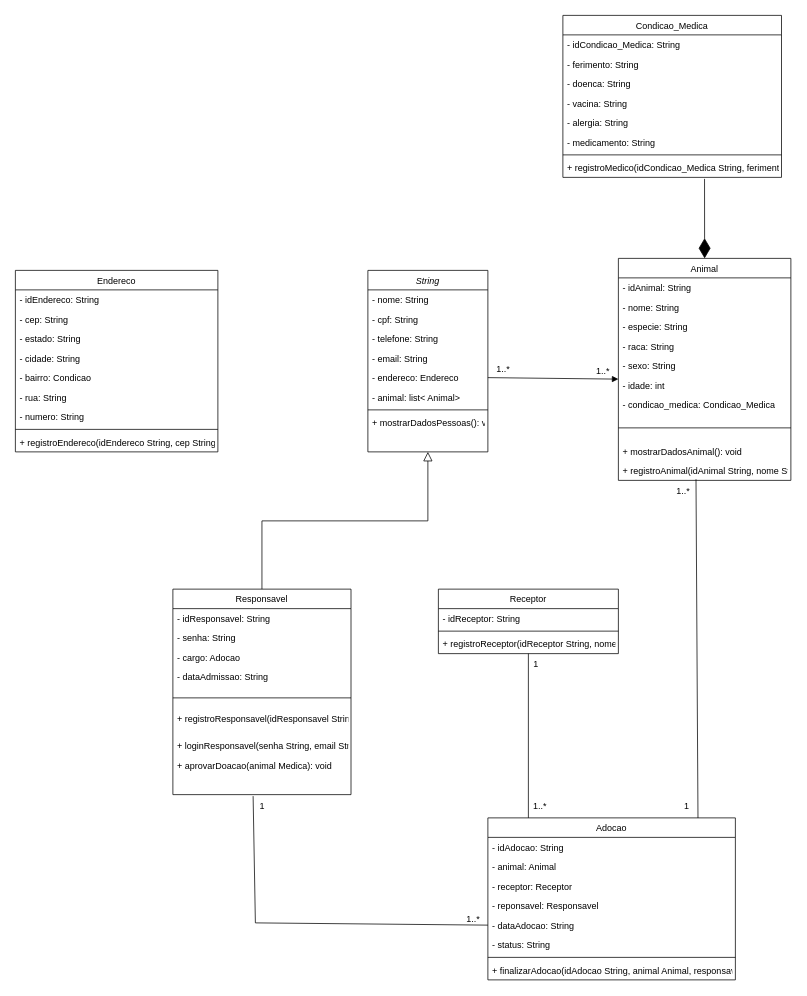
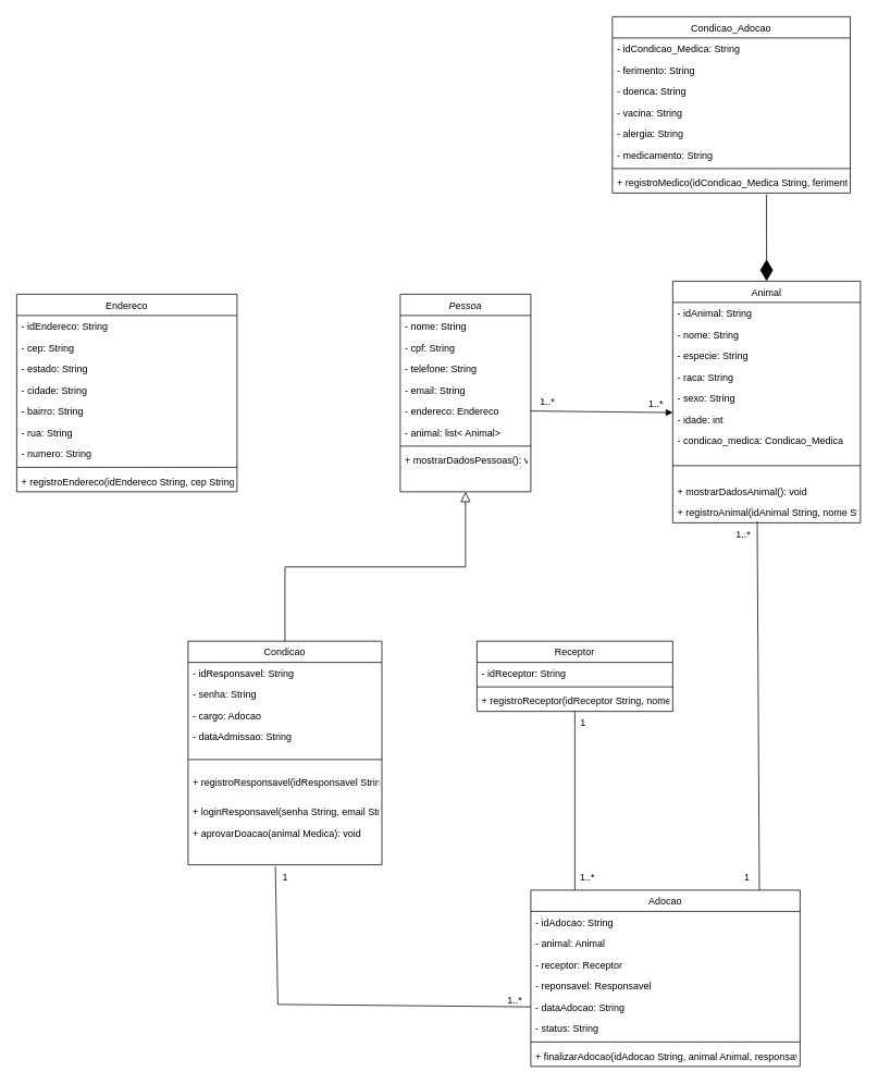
  <mxCell id="0" />
  <mxCell id="1" parent="0" />
- <mxCell id="2" value="String" style="swimlane;fontStyle=2;align=center;verticalAlign=top;childLayout=stackLayout;horizontal=1;startSize=26;horizontalStack=0;resizeParent=1;resizeLast=0;collapsible=1;marginBottom=0;rounded=0;shadow=0;strokeWidth=1;" vertex="1" parent="1"><mxGeometry x="490" y="360" width="160" height="242" as="geometry"><mxRectangle x="220" y="120" width="160" height="26" as="alternateBounds" /></mxGeometry></mxCell>
+ <mxCell id="2" value="Pessoa" style="swimlane;fontStyle=2;align=center;verticalAlign=top;childLayout=stackLayout;horizontal=1;startSize=26;horizontalStack=0;resizeParent=1;resizeLast=0;collapsible=1;marginBottom=0;rounded=0;shadow=0;strokeWidth=1;" vertex="1" parent="1"><mxGeometry x="490" y="360" width="160" height="242" as="geometry"><mxRectangle x="220" y="120" width="160" height="26" as="alternateBounds" /></mxGeometry></mxCell>
  <mxCell id="3" value="- nome: String" style="text;align=left;verticalAlign=top;spacingLeft=4;spacingRight=4;overflow=hidden;rotatable=0;points=[[0,0.5],[1,0.5]];portConstraint=eastwest;" vertex="1" parent="2"><mxGeometry y="26" width="160" height="26" as="geometry" /></mxCell>
  <mxCell id="4" value="- cpf: String" style="text;align=left;verticalAlign=top;spacingLeft=4;spacingRight=4;overflow=hidden;rotatable=0;points=[[0,0.5],[1,0.5]];portConstraint=eastwest;rounded=0;shadow=0;html=0;" vertex="1" parent="2"><mxGeometry y="52" width="160" height="26" as="geometry" /></mxCell>
  <mxCell id="5" value="- telefone: String" style="text;align=left;verticalAlign=top;spacingLeft=4;spacingRight=4;overflow=hidden;rotatable=0;points=[[0,0.5],[1,0.5]];portConstraint=eastwest;rounded=0;shadow=0;html=0;" vertex="1" parent="2"><mxGeometry y="78" width="160" height="26" as="geometry" /></mxCell>
  <mxCell id="6" value="- email: String" style="text;align=left;verticalAlign=top;spacingLeft=4;spacingRight=4;overflow=hidden;rotatable=0;points=[[0,0.5],[1,0.5]];portConstraint=eastwest;rounded=0;shadow=0;html=0;" vertex="1" parent="2"><mxGeometry y="104" width="160" height="26" as="geometry" /></mxCell>
  <mxCell id="7" value="- endereco: Endereco" style="text;align=left;verticalAlign=top;spacingLeft=4;spacingRight=4;overflow=hidden;rotatable=0;points=[[0,0.5],[1,0.5]];portConstraint=eastwest;rounded=0;shadow=0;html=0;" vertex="1" parent="2"><mxGeometry y="130" width="160" height="26" as="geometry" /></mxCell>
  <mxCell id="8" value="- animal: list&lt; Animal&gt;" style="text;align=left;verticalAlign=top;spacingLeft=4;spacingRight=4;overflow=hidden;rotatable=0;points=[[0,0.5],[1,0.5]];portConstraint=eastwest;rounded=0;shadow=0;html=0;" vertex="1" parent="2"><mxGeometry y="156" width="160" height="26" as="geometry" /></mxCell>
  <mxCell id="9" value="" style="line;html=1;strokeWidth=1;align=left;verticalAlign=middle;spacingTop=-1;spacingLeft=3;spacingRight=3;rotatable=0;labelPosition=right;points=[];portConstraint=eastwest;" vertex="1" parent="2"><mxGeometry y="182" width="160" height="8" as="geometry" /></mxCell>
  <mxCell id="10" value="+ mostrarDadosPessoas(): void" style="text;align=left;verticalAlign=top;spacingLeft=4;spacingRight=4;overflow=hidden;rotatable=0;points=[[0,0.5],[1,0.5]];portConstraint=eastwest;" vertex="1" parent="2"><mxGeometry y="190" width="160" height="26" as="geometry" /></mxCell>
- <mxCell id="11" value="Responsavel" style="swimlane;fontStyle=0;align=center;verticalAlign=top;childLayout=stackLayout;horizontal=1;startSize=26;horizontalStack=0;resizeParent=1;resizeLast=0;collapsible=1;marginBottom=0;rounded=0;shadow=0;strokeWidth=1;" vertex="1" parent="1"><mxGeometry x="230" y="785" width="237.5" height="274" as="geometry"><mxRectangle x="130" y="380" width="160" height="26" as="alternateBounds" /></mxGeometry></mxCell>
+ <mxCell id="11" value="Condicao" style="swimlane;fontStyle=0;align=center;verticalAlign=top;childLayout=stackLayout;horizontal=1;startSize=26;horizontalStack=0;resizeParent=1;resizeLast=0;collapsible=1;marginBottom=0;rounded=0;shadow=0;strokeWidth=1;" vertex="1" parent="1"><mxGeometry x="230" y="785" width="237.5" height="274" as="geometry"><mxRectangle x="130" y="380" width="160" height="26" as="alternateBounds" /></mxGeometry></mxCell>
  <mxCell id="12" value="- idResponsavel: String" style="text;align=left;verticalAlign=top;spacingLeft=4;spacingRight=4;overflow=hidden;rotatable=0;points=[[0,0.5],[1,0.5]];portConstraint=eastwest;" vertex="1" parent="11"><mxGeometry y="26" width="237.5" height="26" as="geometry" /></mxCell>
  <mxCell id="13" value="- senha: String" style="text;align=left;verticalAlign=top;spacingLeft=4;spacingRight=4;overflow=hidden;rotatable=0;points=[[0,0.5],[1,0.5]];portConstraint=eastwest;" vertex="1" parent="11"><mxGeometry y="52" width="237.5" height="26" as="geometry" /></mxCell>
  <mxCell id="14" value="- cargo: Adocao" style="text;align=left;verticalAlign=top;spacingLeft=4;spacingRight=4;overflow=hidden;rotatable=0;points=[[0,0.5],[1,0.5]];portConstraint=eastwest;" vertex="1" parent="11"><mxGeometry y="78" width="237.5" height="26" as="geometry" /></mxCell>
  <mxCell id="15" value="- dataAdmissao: String" style="text;align=left;verticalAlign=top;spacingLeft=4;spacingRight=4;overflow=hidden;rotatable=0;points=[[0,0.5],[1,0.5]];portConstraint=eastwest;" vertex="1" parent="11"><mxGeometry y="104" width="237.5" height="26" as="geometry" /></mxCell>
  <mxCell id="16" value="" style="line;html=1;strokeWidth=1;align=left;verticalAlign=middle;spacingTop=-1;spacingLeft=3;spacingRight=3;rotatable=0;labelPosition=right;points=[];portConstraint=eastwest;" vertex="1" parent="11"><mxGeometry y="130" width="237.5" height="30" as="geometry" /></mxCell>
  <mxCell id="17" value="+ registroResponsavel(idResponsavel String, senha String nome String, cpf String, telefone String, email String, endereco String, animal Animal, cargo String, dataAdmissao String): String" style="text;align=left;verticalAlign=top;spacingLeft=4;spacingRight=4;overflow=hidden;rotatable=0;points=[[0,0.5],[1,0.5]];portConstraint=eastwest;" vertex="1" parent="11"><mxGeometry y="160" width="237.5" height="36" as="geometry" /></mxCell>
  <mxCell id="18" value="+ loginResponsavel(senha String, email String): void" style="text;align=left;verticalAlign=top;spacingLeft=4;spacingRight=4;overflow=hidden;rotatable=0;points=[[0,0.5],[1,0.5]];portConstraint=eastwest;" vertex="1" parent="11"><mxGeometry y="196" width="237.5" height="26" as="geometry" /></mxCell>
  <mxCell id="19" value="+ aprovarDoacao(animal Medica): void" style="text;align=left;verticalAlign=top;spacingLeft=4;spacingRight=4;overflow=hidden;rotatable=0;points=[[0,0.5],[1,0.5]];portConstraint=eastwest;" vertex="1" parent="11"><mxGeometry y="222" width="237.5" height="26" as="geometry" /></mxCell>
  <mxCell id="20" value="" style="endArrow=block;endSize=10;endFill=0;shadow=0;strokeWidth=1;rounded=0;curved=0;edgeStyle=elbowEdgeStyle;elbow=vertical;" edge="1" parent="1" source="11" target="2"><mxGeometry width="160" relative="1" as="geometry"><mxPoint x="490" y="473" as="sourcePoint" /><mxPoint x="490" y="473" as="targetPoint" /></mxGeometry></mxCell>
  <mxCell id="21" value="Receptor" style="swimlane;fontStyle=0;align=center;verticalAlign=top;childLayout=stackLayout;horizontal=1;startSize=26;horizontalStack=0;resizeParent=1;resizeLast=0;collapsible=1;marginBottom=0;rounded=0;shadow=0;strokeWidth=1;" vertex="1" parent="1"><mxGeometry x="584" y="785" width="240" height="86" as="geometry"><mxRectangle x="340" y="380" width="170" height="26" as="alternateBounds" /></mxGeometry></mxCell>
  <mxCell id="22" value="- idReceptor: String" style="text;align=left;verticalAlign=top;spacingLeft=4;spacingRight=4;overflow=hidden;rotatable=0;points=[[0,0.5],[1,0.5]];portConstraint=eastwest;" vertex="1" parent="21"><mxGeometry y="26" width="240" height="26" as="geometry" /></mxCell>
  <mxCell id="23" value="" style="line;html=1;strokeWidth=1;align=left;verticalAlign=middle;spacingTop=-1;spacingLeft=3;spacingRight=3;rotatable=0;labelPosition=right;points=[];portConstraint=eastwest;" vertex="1" parent="21"><mxGeometry y="52" width="240" height="8" as="geometry" /></mxCell>
  <mxCell id="24" value="+ registroReceptor(idReceptor String, nome String, cpf String, telefone String, email String, endereco Endereco, animal Animal): String" style="text;align=left;verticalAlign=top;spacingLeft=4;spacingRight=4;overflow=hidden;rotatable=0;points=[[0,0.5],[1,0.5]];portConstraint=eastwest;" vertex="1" parent="21"><mxGeometry y="60" width="240" height="26" as="geometry" /></mxCell>
  <mxCell id="25" value="Endereco" style="swimlane;fontStyle=0;align=center;verticalAlign=top;childLayout=stackLayout;horizontal=1;startSize=26;horizontalStack=0;resizeParent=1;resizeLast=0;collapsible=1;marginBottom=0;rounded=0;shadow=0;strokeWidth=1;" vertex="1" parent="1"><mxGeometry x="20" y="360" width="270" height="242" as="geometry"><mxRectangle x="220" y="120" width="160" height="26" as="alternateBounds" /></mxGeometry></mxCell>
  <mxCell id="26" value="- idEndereco: String" style="text;align=left;verticalAlign=top;spacingLeft=4;spacingRight=4;overflow=hidden;rotatable=0;points=[[0,0.5],[1,0.5]];portConstraint=eastwest;" vertex="1" parent="25"><mxGeometry y="26" width="270" height="26" as="geometry" /></mxCell>
  <mxCell id="27" value="- cep: String" style="text;align=left;verticalAlign=top;spacingLeft=4;spacingRight=4;overflow=hidden;rotatable=0;points=[[0,0.5],[1,0.5]];portConstraint=eastwest;" vertex="1" parent="25"><mxGeometry y="52" width="270" height="26" as="geometry" /></mxCell>
  <mxCell id="28" value="- estado: String" style="text;align=left;verticalAlign=top;spacingLeft=4;spacingRight=4;overflow=hidden;rotatable=0;points=[[0,0.5],[1,0.5]];portConstraint=eastwest;rounded=0;shadow=0;html=0;" vertex="1" parent="25"><mxGeometry y="78" width="270" height="26" as="geometry" /></mxCell>
  <mxCell id="29" value="- cidade: String" style="text;align=left;verticalAlign=top;spacingLeft=4;spacingRight=4;overflow=hidden;rotatable=0;points=[[0,0.5],[1,0.5]];portConstraint=eastwest;rounded=0;shadow=0;html=0;" vertex="1" parent="25"><mxGeometry y="104" width="270" height="26" as="geometry" /></mxCell>
- <mxCell id="30" value="- bairro: Condicao" style="text;align=left;verticalAlign=top;spacingLeft=4;spacingRight=4;overflow=hidden;rotatable=0;points=[[0,0.5],[1,0.5]];portConstraint=eastwest;rounded=0;shadow=0;html=0;" vertex="1" parent="25"><mxGeometry y="130" width="270" height="26" as="geometry" /></mxCell>
+ <mxCell id="30" value="- bairro: String" style="text;align=left;verticalAlign=top;spacingLeft=4;spacingRight=4;overflow=hidden;rotatable=0;points=[[0,0.5],[1,0.5]];portConstraint=eastwest;rounded=0;shadow=0;html=0;" vertex="1" parent="25"><mxGeometry y="130" width="270" height="26" as="geometry" /></mxCell>
  <mxCell id="31" value="- rua: String" style="text;align=left;verticalAlign=top;spacingLeft=4;spacingRight=4;overflow=hidden;rotatable=0;points=[[0,0.5],[1,0.5]];portConstraint=eastwest;rounded=0;shadow=0;html=0;" vertex="1" parent="25"><mxGeometry y="156" width="270" height="26" as="geometry" /></mxCell>
  <mxCell id="32" value="- numero: String" style="text;align=left;verticalAlign=top;spacingLeft=4;spacingRight=4;overflow=hidden;rotatable=0;points=[[0,0.5],[1,0.5]];portConstraint=eastwest;rounded=0;shadow=0;html=0;" vertex="1" parent="25"><mxGeometry y="182" width="270" height="26" as="geometry" /></mxCell>
  <mxCell id="33" value="" style="line;html=1;strokeWidth=1;align=left;verticalAlign=middle;spacingTop=-1;spacingLeft=3;spacingRight=3;rotatable=0;labelPosition=right;points=[];portConstraint=eastwest;" vertex="1" parent="25"><mxGeometry y="208" width="270" height="8" as="geometry" /></mxCell>
  <mxCell id="34" value="+ registroEndereco(idEndereco String, cep String, estado String, cidade String, bairro String, rua String, numero String): String" style="text;align=left;verticalAlign=top;spacingLeft=4;spacingRight=4;overflow=hidden;rotatable=0;points=[[0,0.5],[1,0.5]];portConstraint=eastwest;" vertex="1" parent="25"><mxGeometry y="216" width="270" height="26" as="geometry" /></mxCell>
  <mxCell id="35" value="Animal" style="swimlane;fontStyle=0;align=center;verticalAlign=top;childLayout=stackLayout;horizontal=1;startSize=26;horizontalStack=0;resizeParent=1;resizeLast=0;collapsible=1;marginBottom=0;rounded=0;shadow=0;strokeWidth=1;" vertex="1" parent="1"><mxGeometry x="824" y="344" width="230" height="296" as="geometry"><mxRectangle x="220" y="120" width="160" height="26" as="alternateBounds" /></mxGeometry></mxCell>
  <mxCell id="36" value="- idAnimal: String" style="text;align=left;verticalAlign=top;spacingLeft=4;spacingRight=4;overflow=hidden;rotatable=0;points=[[0,0.5],[1,0.5]];portConstraint=eastwest;" vertex="1" parent="35"><mxGeometry y="26" width="230" height="26" as="geometry" /></mxCell>
  <mxCell id="37" value="- nome: String" style="text;align=left;verticalAlign=top;spacingLeft=4;spacingRight=4;overflow=hidden;rotatable=0;points=[[0,0.5],[1,0.5]];portConstraint=eastwest;" vertex="1" parent="35"><mxGeometry y="52" width="230" height="26" as="geometry" /></mxCell>
  <mxCell id="38" value="- especie: String" style="text;align=left;verticalAlign=top;spacingLeft=4;spacingRight=4;overflow=hidden;rotatable=0;points=[[0,0.5],[1,0.5]];portConstraint=eastwest;rounded=0;shadow=0;html=0;" vertex="1" parent="35"><mxGeometry y="78" width="230" height="26" as="geometry" /></mxCell>
  <mxCell id="39" value="- raca: String" style="text;align=left;verticalAlign=top;spacingLeft=4;spacingRight=4;overflow=hidden;rotatable=0;points=[[0,0.5],[1,0.5]];portConstraint=eastwest;rounded=0;shadow=0;html=0;" vertex="1" parent="35"><mxGeometry y="104" width="230" height="26" as="geometry" /></mxCell>
  <mxCell id="40" value="- sexo: String" style="text;align=left;verticalAlign=top;spacingLeft=4;spacingRight=4;overflow=hidden;rotatable=0;points=[[0,0.5],[1,0.5]];portConstraint=eastwest;rounded=0;shadow=0;html=0;" vertex="1" parent="35"><mxGeometry y="130" width="230" height="26" as="geometry" /></mxCell>
  <mxCell id="41" value="- idade: int" style="text;align=left;verticalAlign=top;spacingLeft=4;spacingRight=4;overflow=hidden;rotatable=0;points=[[0,0.5],[1,0.5]];portConstraint=eastwest;rounded=0;shadow=0;html=0;" vertex="1" parent="35"><mxGeometry y="156" width="230" height="26" as="geometry" /></mxCell>
  <mxCell id="42" value="- condicao_medica: Condicao_Medica" style="text;align=left;verticalAlign=top;spacingLeft=4;spacingRight=4;overflow=hidden;rotatable=0;points=[[0,0.5],[1,0.5]];portConstraint=eastwest;rounded=0;shadow=0;html=0;" vertex="1" parent="35"><mxGeometry y="182" width="230" height="26" as="geometry" /></mxCell>
  <mxCell id="43" value="" style="line;html=1;strokeWidth=1;align=left;verticalAlign=middle;spacingTop=-1;spacingLeft=3;spacingRight=3;rotatable=0;labelPosition=right;points=[];portConstraint=eastwest;" vertex="1" parent="35"><mxGeometry y="208" width="230" height="36" as="geometry" /></mxCell>
  <mxCell id="44" value="+ mostrarDadosAnimal(): void" style="text;align=left;verticalAlign=top;spacingLeft=4;spacingRight=4;overflow=hidden;rotatable=0;points=[[0,0.5],[1,0.5]];portConstraint=eastwest;" vertex="1" parent="35"><mxGeometry y="244" width="230" height="26" as="geometry" /></mxCell>
  <mxCell id="45" value="+ registroAnimal(idAnimal String, nome String especie String, raca String, sexo String, idade String, condicao_medica Condicao_Medica): String" style="text;align=left;verticalAlign=top;spacingLeft=4;spacingRight=4;overflow=hidden;rotatable=0;points=[[0,0.5],[1,0.5]];portConstraint=eastwest;" vertex="1" parent="35"><mxGeometry y="270" width="230" height="26" as="geometry" /></mxCell>
  <mxCell id="46" value="" style="endArrow=block;html=1;rounded=0;exitX=1;exitY=0.5;exitDx=0;exitDy=0;entryX=0;entryY=0.192;entryDx=0;entryDy=0;entryPerimeter=0;" edge="1" parent="1" source="7" target="41"><mxGeometry width="50" height="50" relative="1" as="geometry"><mxPoint x="870" y="720" as="sourcePoint" /><mxPoint x="840" y="507" as="targetPoint" /></mxGeometry></mxCell>
  <mxCell id="47" value="1..*" style="text;html=1;align=center;verticalAlign=middle;resizable=0;points=[];autosize=1;strokeColor=none;fillColor=none;" vertex="1" parent="1"><mxGeometry x="782.5" y="480" width="40" height="30" as="geometry" /></mxCell>
- <mxCell id="48" value="Condicao_Medica" style="swimlane;fontStyle=0;align=center;verticalAlign=top;childLayout=stackLayout;horizontal=1;startSize=26;horizontalStack=0;resizeParent=1;resizeLast=0;collapsible=1;marginBottom=0;rounded=0;shadow=0;strokeWidth=1;" vertex="1" parent="1"><mxGeometry x="750" y="20" width="291.5" height="216" as="geometry"><mxRectangle x="220" y="120" width="160" height="26" as="alternateBounds" /></mxGeometry></mxCell>
+ <mxCell id="48" value="Condicao_Adocao" style="swimlane;fontStyle=0;align=center;verticalAlign=top;childLayout=stackLayout;horizontal=1;startSize=26;horizontalStack=0;resizeParent=1;resizeLast=0;collapsible=1;marginBottom=0;rounded=0;shadow=0;strokeWidth=1;" vertex="1" parent="1"><mxGeometry x="750" y="20" width="291.5" height="216" as="geometry"><mxRectangle x="220" y="120" width="160" height="26" as="alternateBounds" /></mxGeometry></mxCell>
  <mxCell id="49" value="- idCondicao_Medica: String" style="text;align=left;verticalAlign=top;spacingLeft=4;spacingRight=4;overflow=hidden;rotatable=0;points=[[0,0.5],[1,0.5]];portConstraint=eastwest;" vertex="1" parent="48"><mxGeometry y="26" width="291.5" height="26" as="geometry" /></mxCell>
  <mxCell id="50" value="- ferimento: String" style="text;align=left;verticalAlign=top;spacingLeft=4;spacingRight=4;overflow=hidden;rotatable=0;points=[[0,0.5],[1,0.5]];portConstraint=eastwest;" vertex="1" parent="48"><mxGeometry y="52" width="291.5" height="26" as="geometry" /></mxCell>
  <mxCell id="51" value="- doenca: String" style="text;align=left;verticalAlign=top;spacingLeft=4;spacingRight=4;overflow=hidden;rotatable=0;points=[[0,0.5],[1,0.5]];portConstraint=eastwest;rounded=0;shadow=0;html=0;" vertex="1" parent="48"><mxGeometry y="78" width="291.5" height="26" as="geometry" /></mxCell>
  <mxCell id="52" value="- vacina: String" style="text;align=left;verticalAlign=top;spacingLeft=4;spacingRight=4;overflow=hidden;rotatable=0;points=[[0,0.5],[1,0.5]];portConstraint=eastwest;rounded=0;shadow=0;html=0;" vertex="1" parent="48"><mxGeometry y="104" width="291.5" height="26" as="geometry" /></mxCell>
  <mxCell id="53" value="- alergia: String" style="text;align=left;verticalAlign=top;spacingLeft=4;spacingRight=4;overflow=hidden;rotatable=0;points=[[0,0.5],[1,0.5]];portConstraint=eastwest;rounded=0;shadow=0;html=0;" vertex="1" parent="48"><mxGeometry y="130" width="291.5" height="26" as="geometry" /></mxCell>
  <mxCell id="54" value="- medicamento: String" style="text;align=left;verticalAlign=top;spacingLeft=4;spacingRight=4;overflow=hidden;rotatable=0;points=[[0,0.5],[1,0.5]];portConstraint=eastwest;rounded=0;shadow=0;html=0;" vertex="1" parent="48"><mxGeometry y="156" width="291.5" height="26" as="geometry" /></mxCell>
  <mxCell id="55" value="" style="line;html=1;strokeWidth=1;align=left;verticalAlign=middle;spacingTop=-1;spacingLeft=3;spacingRight=3;rotatable=0;labelPosition=right;points=[];portConstraint=eastwest;" vertex="1" parent="48"><mxGeometry y="182" width="291.5" height="8" as="geometry" /></mxCell>
  <mxCell id="56" value="+ registroMedico(idCondicao_Medica String, ferimento String, doeca String, vacina String, alergia String, medicamento String): String" style="text;align=left;verticalAlign=top;spacingLeft=4;spacingRight=4;overflow=hidden;rotatable=0;points=[[0,0.5],[1,0.5]];portConstraint=eastwest;" vertex="1" parent="48"><mxGeometry y="190" width="291.5" height="26" as="geometry" /></mxCell>
  <mxCell id="57" value="" style="endArrow=diamondThin;endFill=1;endSize=24;html=1;rounded=0;entryX=0.5;entryY=0;entryDx=0;entryDy=0;exitX=0.648;exitY=1.077;exitDx=0;exitDy=0;exitPerimeter=0;" edge="1" parent="1" source="56" target="35"><mxGeometry width="160" relative="1" as="geometry"><mxPoint x="910" as="sourcePoint" y="270" /><mxPoint x="1030" y="300" as="targetPoint" /></mxGeometry></mxCell>
  <mxCell id="58" value="1..*" style="text;html=1;align=center;verticalAlign=middle;resizable=0;points=[];autosize=1;strokeColor=none;fillColor=none;" vertex="1" parent="1"><mxGeometry x="650" y="477" width="40" height="30" as="geometry" /></mxCell>
  <mxCell id="59" value="" style="endArrow=none;html=1;rounded=0;entryX=0.108;entryY=0.033;entryDx=0;entryDy=0;entryPerimeter=0;" edge="1" parent="1" target="74"><mxGeometry width="50" height="50" relative="1" as="geometry"><mxPoint x="340" y="1230" as="sourcePoint" /><mxPoint x="330" y="1059" as="targetPoint" /></mxGeometry></mxCell>
  <mxCell id="60" value="" style="endArrow=none;html=1;rounded=0;entryX=0.5;entryY=1;entryDx=0;entryDy=0;" edge="1" parent="1" target="21"><mxGeometry width="50" height="50" relative="1" as="geometry"><mxPoint x="704" y="1090" as="sourcePoint" /><mxPoint x="704" y="873" as="targetPoint" /></mxGeometry></mxCell>
  <mxCell id="61" value="" style="endArrow=none;html=1;rounded=0;entryX=0.45;entryY=0.942;entryDx=0;entryDy=0;entryPerimeter=0;exitX=0.849;exitY=0.025;exitDx=0;exitDy=0;exitPerimeter=0;" edge="1" parent="1" source="62" target="45"><mxGeometry width="50" height="50" relative="1" as="geometry"><mxPoint x="928" y="960" as="sourcePoint" /><mxPoint x="930" y="670" as="targetPoint" /></mxGeometry></mxCell>
  <mxCell id="62" value="Adocao" style="swimlane;fontStyle=0;align=center;verticalAlign=top;childLayout=stackLayout;horizontal=1;startSize=26;horizontalStack=0;resizeParent=1;resizeLast=0;collapsible=1;marginBottom=0;rounded=0;shadow=0;strokeWidth=1;" vertex="1" parent="1"><mxGeometry x="650" y="1090" width="330" height="216" as="geometry"><mxRectangle x="220" y="120" width="160" height="26" as="alternateBounds" /></mxGeometry></mxCell>
  <mxCell id="63" value="- idAdocao: String" style="text;align=left;verticalAlign=top;spacingLeft=4;spacingRight=4;overflow=hidden;rotatable=0;points=[[0,0.5],[1,0.5]];portConstraint=eastwest;" vertex="1" parent="62"><mxGeometry y="26" width="330" height="26" as="geometry" /></mxCell>
  <mxCell id="64" value="- animal: Animal" style="text;align=left;verticalAlign=top;spacingLeft=4;spacingRight=4;overflow=hidden;rotatable=0;points=[[0,0.5],[1,0.5]];portConstraint=eastwest;rounded=0;shadow=0;html=0;" vertex="1" parent="62"><mxGeometry y="52" width="330" height="26" as="geometry" /></mxCell>
  <mxCell id="65" value="- receptor: Receptor" style="text;align=left;verticalAlign=top;spacingLeft=4;spacingRight=4;overflow=hidden;rotatable=0;points=[[0,0.5],[1,0.5]];portConstraint=eastwest;rounded=0;shadow=0;html=0;" vertex="1" parent="62"><mxGeometry y="78" width="330" height="26" as="geometry" /></mxCell>
  <mxCell id="66" value="- reponsavel: Responsavel" style="text;align=left;verticalAlign=top;spacingLeft=4;spacingRight=4;overflow=hidden;rotatable=0;points=[[0,0.5],[1,0.5]];portConstraint=eastwest;rounded=0;shadow=0;html=0;" vertex="1" parent="62"><mxGeometry y="104" width="330" height="26" as="geometry" /></mxCell>
  <mxCell id="67" value="- dataAdocao: String" style="text;align=left;verticalAlign=top;spacingLeft=4;spacingRight=4;overflow=hidden;rotatable=0;points=[[0,0.5],[1,0.5]];portConstraint=eastwest;rounded=0;shadow=0;html=0;" vertex="1" parent="62"><mxGeometry y="130" width="330" height="26" as="geometry" /></mxCell>
  <mxCell id="68" value="- status: String" style="text;align=left;verticalAlign=top;spacingLeft=4;spacingRight=4;overflow=hidden;rotatable=0;points=[[0,0.5],[1,0.5]];portConstraint=eastwest;rounded=0;shadow=0;html=0;" vertex="1" parent="62"><mxGeometry y="156" width="330" height="26" as="geometry" /></mxCell>
  <mxCell id="69" value="" style="line;html=1;strokeWidth=1;align=left;verticalAlign=middle;spacingTop=-1;spacingLeft=3;spacingRight=3;rotatable=0;labelPosition=right;points=[];portConstraint=eastwest;" vertex="1" parent="62"><mxGeometry y="182" width="330" height="8" as="geometry" /></mxCell>
  <mxCell id="70" value="+ finalizarAdocao(idAdocao String, animal Animal, responsavel Responsavel, receptor Receptor, dataAdocao String, status String): String" style="text;align=left;verticalAlign=top;spacingLeft=4;spacingRight=4;overflow=hidden;rotatable=0;points=[[0,0.5],[1,0.5]];portConstraint=eastwest;" vertex="1" parent="62"><mxGeometry y="190" width="330" height="26" as="geometry" /></mxCell>
  <mxCell id="71" value="" style="endArrow=none;html=1;rounded=0;entryX=0;entryY=0.5;entryDx=0;entryDy=0;" edge="1" parent="1" target="67"><mxGeometry width="50" height="50" relative="1" as="geometry"><mxPoint x="340" y="1230" as="sourcePoint" /><mxPoint x="570" y="1190" as="targetPoint" /></mxGeometry></mxCell>
  <mxCell id="72" value="1" style="text;html=1;align=center;verticalAlign=middle;resizable=0;points=[];autosize=1;strokeColor=none;fillColor=none;" vertex="1" parent="1"><mxGeometry x="699" y="870" width="30" height="30" as="geometry" /></mxCell>
  <mxCell id="73" value="1..*" style="text;html=1;align=center;verticalAlign=middle;resizable=0;points=[];autosize=1;strokeColor=none;fillColor=none;" vertex="1" parent="1"><mxGeometry x="699" y="1060" width="40" height="30" as="geometry" /></mxCell>
  <mxCell id="74" value="1" style="text;html=1;align=center;verticalAlign=middle;resizable=0;points=[];autosize=1;strokeColor=none;fillColor=none;" vertex="1" parent="1"><mxGeometry x="333.75" y="1060" width="30" height="30" as="geometry" /></mxCell>
  <mxCell id="75" value="1" style="text;html=1;align=center;verticalAlign=middle;resizable=0;points=[];autosize=1;strokeColor=none;fillColor=none;" vertex="1" parent="1"><mxGeometry x="900" y="1060" width="30" height="30" as="geometry" /></mxCell>
  <mxCell id="76" value="1..*" style="text;html=1;align=center;verticalAlign=middle;resizable=0;points=[];autosize=1;strokeColor=none;fillColor=none;" vertex="1" parent="1"><mxGeometry x="610" y="1210" width="40" height="30" as="geometry" /></mxCell>
  <mxCell id="77" value="1..*" style="text;html=1;align=center;verticalAlign=middle;resizable=0;points=[];autosize=1;strokeColor=none;fillColor=none;" vertex="1" parent="1"><mxGeometry x="890" y="640" width="40" height="30" as="geometry" /></mxCell>
